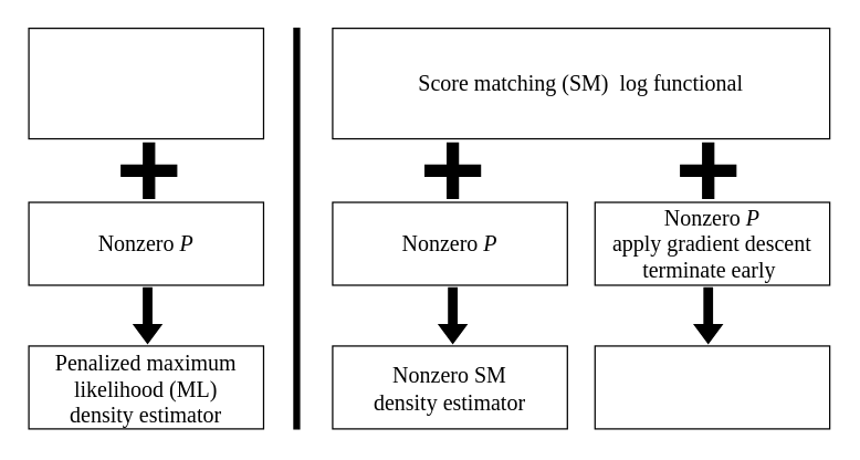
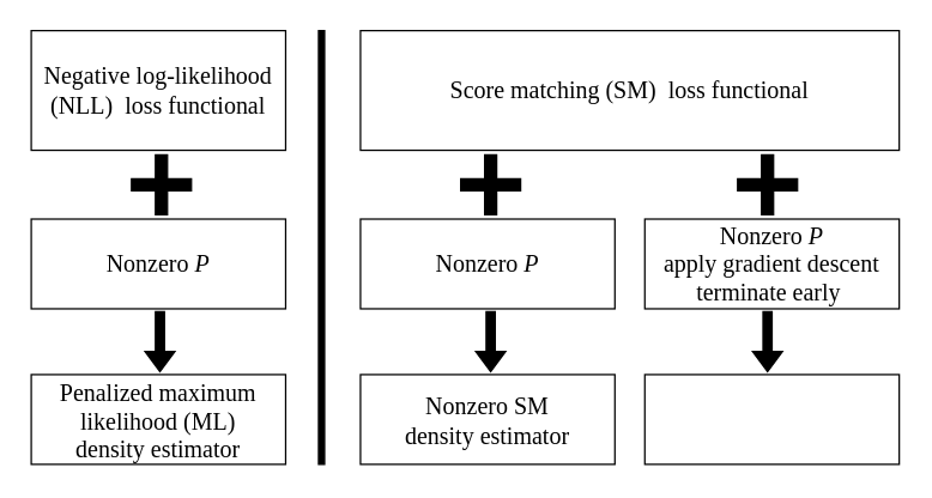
  <mxCell id="0" />
  <mxCell id="1" parent="0" />
  <mxCell id="2" value="" style="shape=singleArrow;direction=south;whiteSpace=wrap;html=1;fontFamily=Times New Roman;fontSize=16;fillColor=#000000;arrowWidth=0.3;arrowSize=0.338;" parent="1" vertex="1"><mxGeometry x="96" y="208" width="20" height="40" as="geometry" /></mxCell>
  <mxCell id="3" value="" style="shape=cross;whiteSpace=wrap;html=1;fontFamily=Times New Roman;fontSize=16;fillColor=#000000;" parent="1" vertex="1"><mxGeometry x="87" y="103" width="40" height="40" as="geometry" /></mxCell>
  <mxCell id="4" value="" style="shape=cross;whiteSpace=wrap;html=1;fontFamily=Times New Roman;fontSize=16;fillColor=#000000;" parent="1" vertex="1"><mxGeometry x="307" y="103" width="40" height="40" as="geometry" /></mxCell>
  <mxCell id="5" value="" style="shape=cross;whiteSpace=wrap;html=1;fontFamily=Times New Roman;fontSize=16;fillColor=#000000;" parent="1" vertex="1"><mxGeometry x="492" y="103" width="40" height="40" as="geometry" /></mxCell>
  <mxCell id="6" value="" style="rounded=0;whiteSpace=wrap;html=1;fontFamily=Times New Roman;fontSize=16;labelBackgroundColor=#000000;fontColor=#ffffff;fillColor=#000000;" parent="1" vertex="1"><mxGeometry x="212" y="20" width="4" height="290" as="geometry" /></mxCell>
  <mxCell id="7" value="" style="group" parent="1" vertex="1" connectable="0"><mxGeometry x="20" y="20" width="170" height="80" as="geometry" /></mxCell>
  <mxCell id="8" value="" style="rounded=0;whiteSpace=wrap;html=1;" parent="7" vertex="1"><mxGeometry width="170" height="80" as="geometry" /></mxCell>
+ <mxCell id="9" value="Negative log-likelihood (NLL)&amp;nbsp; loss functional" style="text;html=1;strokeColor=none;fillColor=none;align=center;verticalAlign=middle;whiteSpace=wrap;rounded=0;fontSize=16;fontFamily=Times New Roman;" parent="7" vertex="1"><mxGeometry width="170" height="80" as="geometry" /></mxCell>
  <mxCell id="10" value="" style="group" parent="1" vertex="1" connectable="0"><mxGeometry x="240" y="20" width="360" height="80" as="geometry" /></mxCell>
  <mxCell id="11" value="" style="rounded=0;whiteSpace=wrap;html=1;" parent="10" vertex="1"><mxGeometry width="360.0" height="80" as="geometry" /></mxCell>
- <mxCell id="12" value="Score matching (SM)&amp;nbsp; log functional" style="text;html=1;strokeColor=none;fillColor=none;align=center;verticalAlign=middle;whiteSpace=wrap;rounded=0;fontSize=16;fontFamily=Times New Roman;" parent="10" vertex="1"><mxGeometry width="360.0" height="80" as="geometry" /></mxCell>
+ <mxCell id="12" value="Score matching (SM)&amp;nbsp; loss functional" style="text;html=1;strokeColor=none;fillColor=none;align=center;verticalAlign=middle;whiteSpace=wrap;rounded=0;fontSize=16;fontFamily=Times New Roman;" parent="10" vertex="1"><mxGeometry width="360.0" height="80" as="geometry" /></mxCell>
  <mxCell id="13" value="" style="group" parent="1" vertex="1" connectable="0"><mxGeometry x="20" y="146" width="170" height="60" as="geometry" /></mxCell>
  <mxCell id="14" value="" style="rounded=0;whiteSpace=wrap;html=1;fontFamily=Times New Roman;fontSize=16;" parent="13" vertex="1"><mxGeometry width="170" height="60" as="geometry" /></mxCell>
  <mxCell id="15" value="Nonzero &lt;i&gt;P&lt;/i&gt;" style="text;html=1;strokeColor=none;fillColor=none;align=center;verticalAlign=middle;whiteSpace=wrap;rounded=0;fontFamily=Times New Roman;fontSize=16;" parent="13" vertex="1"><mxGeometry width="170" height="60" as="geometry" /></mxCell>
  <mxCell id="16" value="" style="group" parent="1" vertex="1" connectable="0"><mxGeometry x="20" y="250" width="170" height="61" as="geometry" /></mxCell>
  <mxCell id="17" value="" style="rounded=0;whiteSpace=wrap;html=1;fontFamily=Times New Roman;fontSize=16;" parent="16" vertex="1"><mxGeometry width="170" height="60" as="geometry" /></mxCell>
  <mxCell id="18" value="Penalized maximum likelihood (ML)&lt;br&gt;density estimator" style="text;html=1;strokeColor=none;fillColor=none;align=center;verticalAlign=middle;whiteSpace=wrap;rounded=0;fontFamily=Times New Roman;fontSize=16;" parent="16" vertex="1"><mxGeometry y="1" width="170" height="60" as="geometry" /></mxCell>
  <mxCell id="19" value="" style="group" parent="1" vertex="1" connectable="0"><mxGeometry x="240" y="146" width="170" height="60" as="geometry" /></mxCell>
  <mxCell id="20" value="" style="rounded=0;whiteSpace=wrap;html=1;fontFamily=Times New Roman;fontSize=16;" parent="19" vertex="1"><mxGeometry width="170" height="60" as="geometry" /></mxCell>
  <mxCell id="21" value="Nonzero &lt;i&gt;P&lt;/i&gt;" style="text;html=1;strokeColor=none;fillColor=none;align=center;verticalAlign=middle;whiteSpace=wrap;rounded=0;fontFamily=Times New Roman;fontSize=16;" parent="19" vertex="1"><mxGeometry width="170" height="60" as="geometry" /></mxCell>
  <mxCell id="22" value="" style="group" parent="1" vertex="1" connectable="0"><mxGeometry x="430" y="146" width="170" height="60" as="geometry" /></mxCell>
  <mxCell id="23" value="" style="rounded=0;whiteSpace=wrap;html=1;fontFamily=Times New Roman;fontSize=16;" parent="22" vertex="1"><mxGeometry width="170" height="60" as="geometry" /></mxCell>
  <mxCell id="24" value="Nonzero &lt;i&gt;P&lt;/i&gt;&lt;br&gt;apply gradient descent&lt;br&gt;terminate early&amp;nbsp;" style="text;html=1;strokeColor=none;fillColor=none;align=center;verticalAlign=middle;whiteSpace=wrap;rounded=0;fontFamily=Times New Roman;fontSize=16;" parent="22" vertex="1"><mxGeometry width="170" height="60" as="geometry" /></mxCell>
  <mxCell id="25" value="" style="group" parent="1" vertex="1" connectable="0"><mxGeometry x="240" y="250" width="170" height="61" as="geometry" /></mxCell>
  <mxCell id="26" value="" style="rounded=0;whiteSpace=wrap;html=1;fontFamily=Times New Roman;fontSize=16;" parent="25" vertex="1"><mxGeometry width="170" height="60" as="geometry" /></mxCell>
  <mxCell id="27" value="Nonzero SM &lt;br&gt;density estimator" style="text;html=1;strokeColor=none;fillColor=none;align=center;verticalAlign=middle;whiteSpace=wrap;rounded=0;fontFamily=Times New Roman;fontSize=16;" parent="25" vertex="1"><mxGeometry y="1" width="170" height="60" as="geometry" /></mxCell>
  <mxCell id="28" value="" style="group" parent="1" vertex="1" connectable="0"><mxGeometry x="430" y="250" width="170" height="61" as="geometry" /></mxCell>
  <mxCell id="29" value="" style="rounded=0;whiteSpace=wrap;html=1;fontFamily=Times New Roman;fontSize=16;" parent="28" vertex="1"><mxGeometry width="170" height="60" as="geometry" /></mxCell>
  <mxCell id="30" value="" style="shape=singleArrow;direction=south;whiteSpace=wrap;html=1;fontFamily=Times New Roman;fontSize=16;fillColor=#000000;arrowWidth=0.3;arrowSize=0.338;" parent="1" vertex="1"><mxGeometry x="317" y="208" width="20" height="40" as="geometry" /></mxCell>
  <mxCell id="31" value="" style="shape=singleArrow;direction=south;whiteSpace=wrap;html=1;fontFamily=Times New Roman;fontSize=16;fillColor=#000000;arrowWidth=0.3;arrowSize=0.338;" parent="1" vertex="1"><mxGeometry x="502" y="208" width="20" height="40" as="geometry" /></mxCell>
